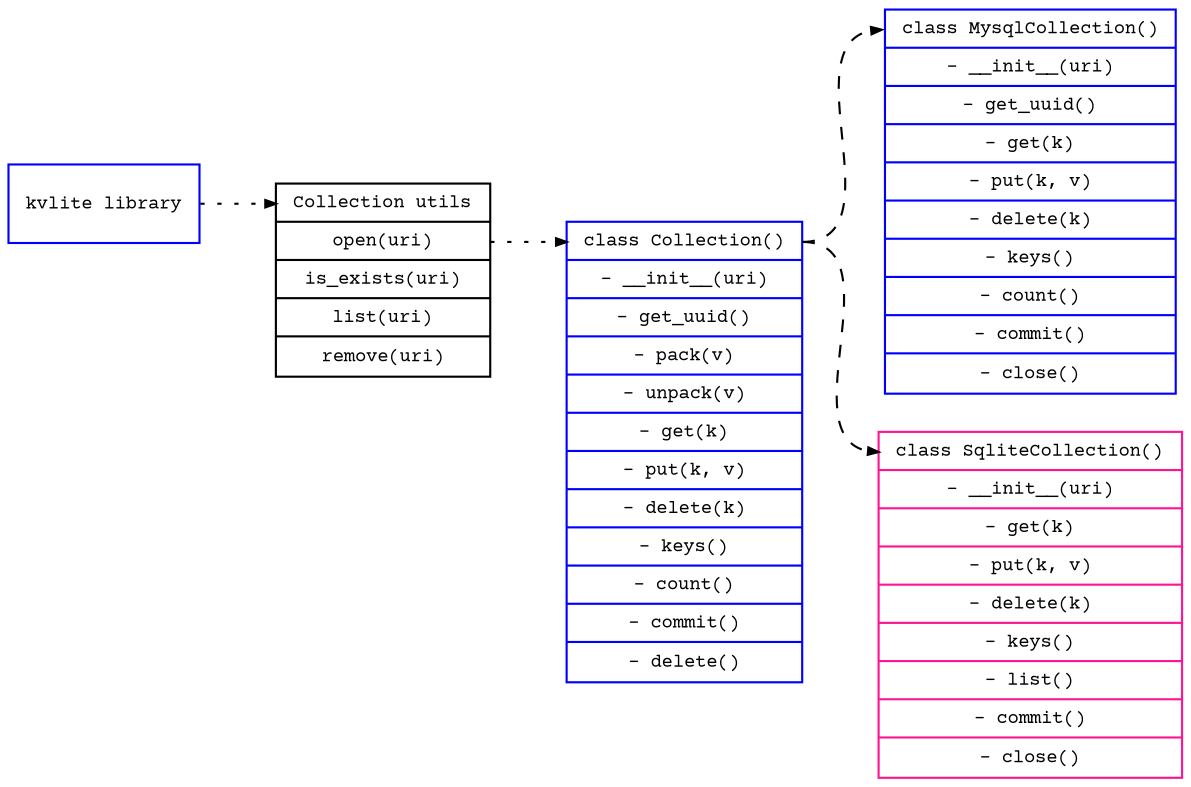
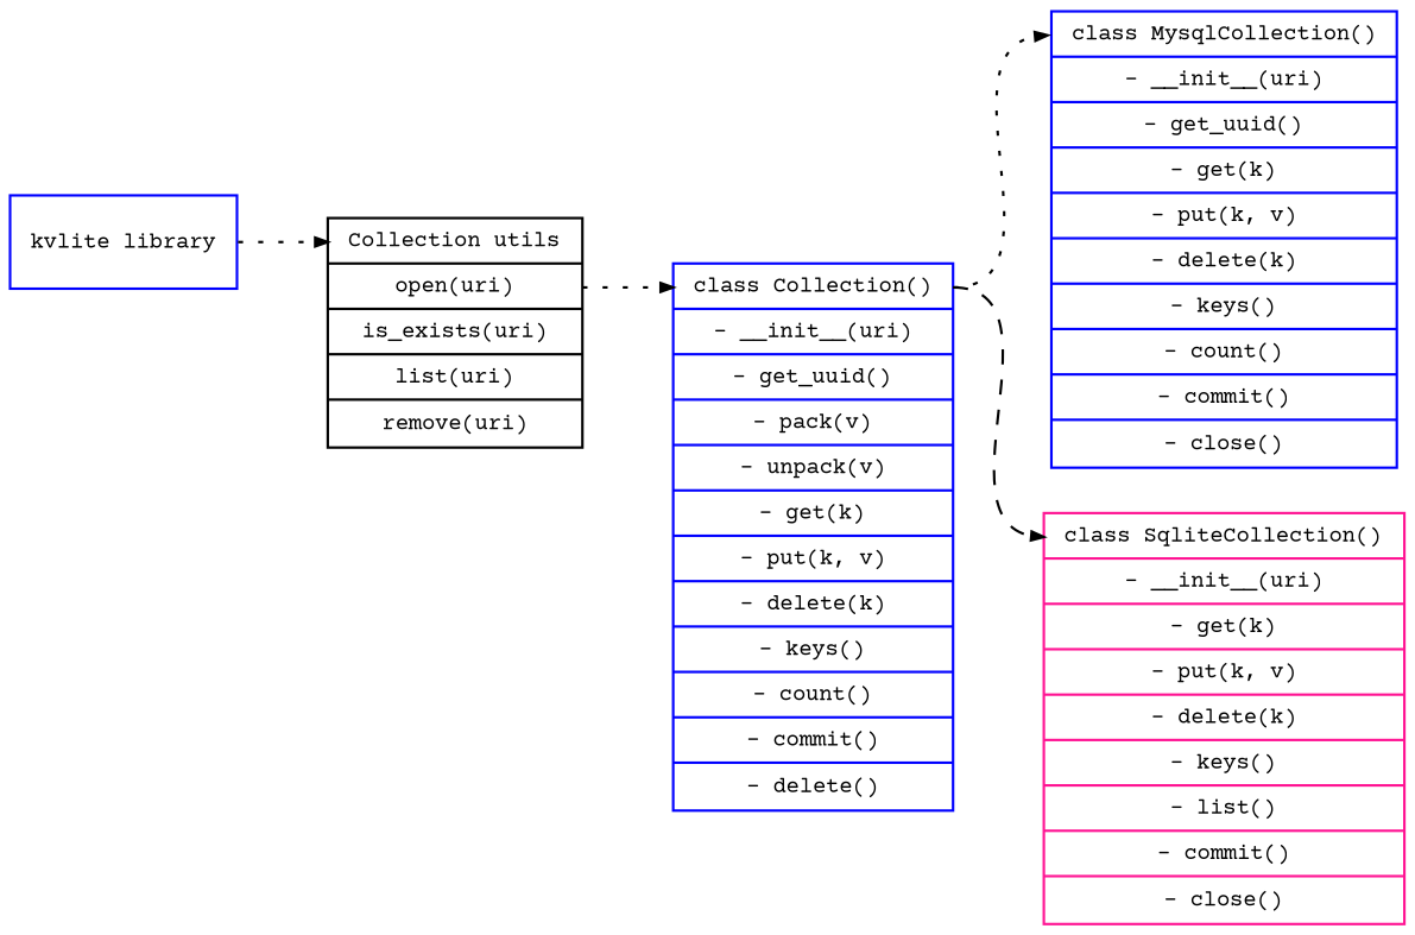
  digraph {
    fontname="Courier Prime"
    rankdir=LR
    node [color=blue fontname="Courier Prime" fontsize=9 shape=record]
    edge [arrowsize=0.5 fontname="Courier Prime" fontsize=9 headport=top style=dotted tailport=top]
    n1 [label="<top>       kvlite library"]
    n2 [color=black label="<top>      Collection utils |                             <open>         open(uri) |                             <is_exists>    is_exists(uri) |                             <list>         list(uri) |                             <remove>       remove(uri)"]
    n3 [label="<top>          class Collection() |                         <init>             - __init__(uri) |                         <get_uuid>         - get_uuid() |                         <pack>             - pack(v) |                         <unpack>           - unpack(v) |                         <get>              - get(k) |                         <put>              - put(k, v) |                         <delete>           - delete(k) |                         <keys>             - keys() |                         <count>            - count() |                         <commit>           - commit() |                         <close>            - delete()"]
    n4 [label="<top>       class MysqlCollection() |                         <init>             - __init__(uri) |                         <get_uuid>         - get_uuid() |                         <get>              - get(k) |                         <put>              - put(k, v) |                         <delete>           - delete(k) |                         <keys>             - keys() |                         <count>            - count() |                         <commit>           - commit() |                         <close>            - close()"]
    n5 [color=deeppink label="<top>      class SqliteCollection() |                         <init>             - __init__(uri) |                         <get>              - get(k) |                         <put>              - put(k, v) |                         <delete>           - delete(k) |                         <keys>             - keys() |                         <count>            - list() |                         <commit>           - commit() |                         <close>            - close()"]
    n1 -> n2
    n2 -> n3 [tailport=open]
-   n3 -> n4 [style=dashed]
+   n3 -> n4
    n3 -> n5 [style=dashed]
  }
